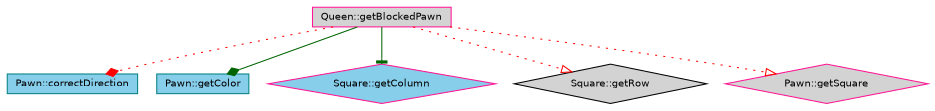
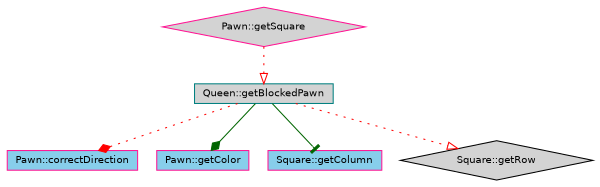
  digraph {
    rankdir=TB
    node [color=deeppink fillcolor=lightgrey fontname=Helvetica fontsize=10 shape=box style=filled]
    edge [arrowhead=diamond color=red fontname=Helvetica fontsize=10 labelfontname=Helvetica labelfontsize=10 style=dotted]
-   n1 [fontcolor=black height=0.2 label="Queen::getBlockedPawn" width=0.4]
-   n2 [color=teal fillcolor=skyblue height=0.2 label="Pawn::correctDirection" width=0.4]
-   n3 [color=teal fillcolor=skyblue height=0.2 label="Pawn::getColor" width=0.4]
-   n4 [fillcolor=skyblue height=0.2 label="Square::getColumn" shape=diamond width=0.4]
+   n1 [color=teal fontcolor=black height=0.2 label="Queen::getBlockedPawn" width=0.4]
+   n2 [fillcolor=skyblue height=0.2 label="Pawn::correctDirection" width=0.4]
+   n3 [fillcolor=skyblue height=0.2 label="Pawn::getColor" width=0.4]
+   n4 [fillcolor=skyblue height=0.2 label="Square::getColumn" width=0.4]
    n5 [color=black height=0.2 label="Square::getRow" shape=diamond width=0.4]
    n6 [height=0.2 label="Pawn::getSquare" shape=diamond width=0.4]
    n1 -> n2
    n1 -> n3 [color=darkgreen style=solid]
    n1 -> n4 [arrowhead=tee color=darkgreen style=solid]
    n1 -> n5 [arrowhead=onormal]
-   n1 -> n6 [arrowhead=onormal]
+   n6 -> n1 [arrowhead=onormal]
  }
